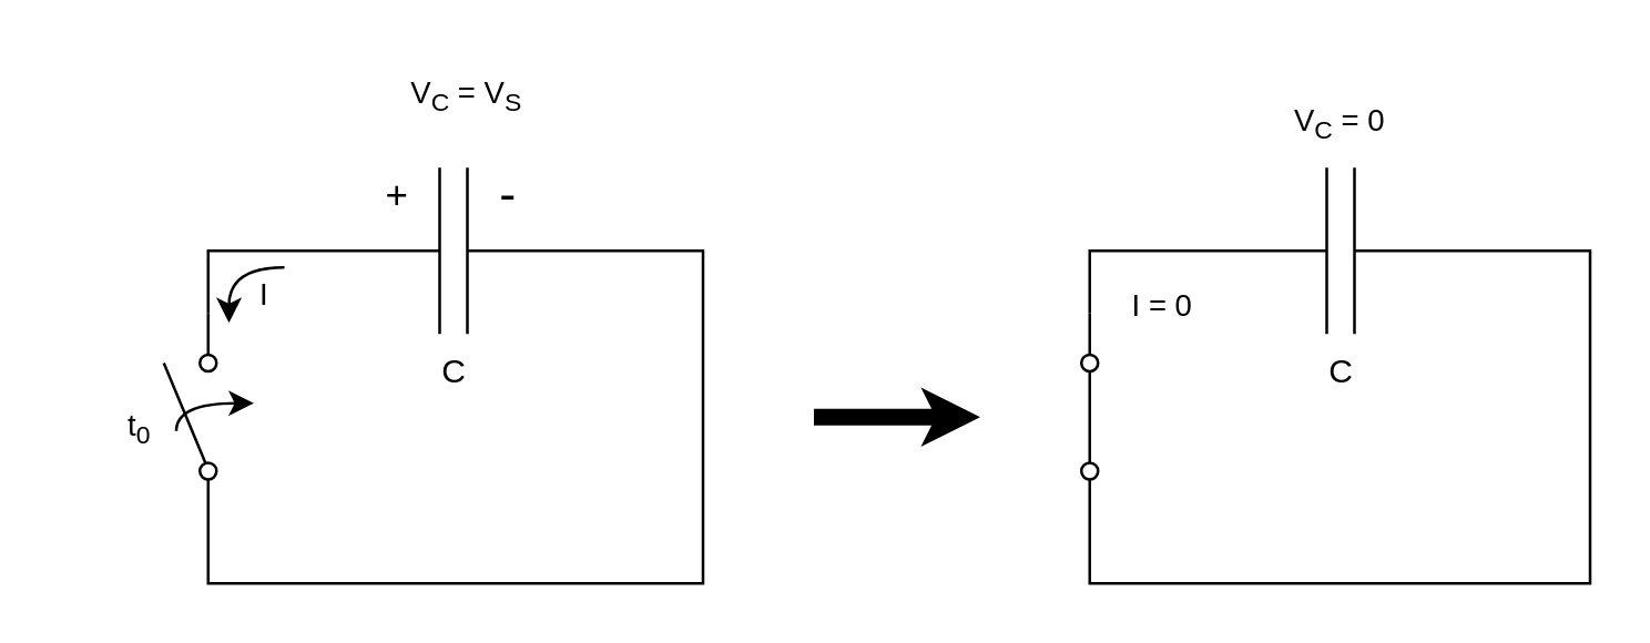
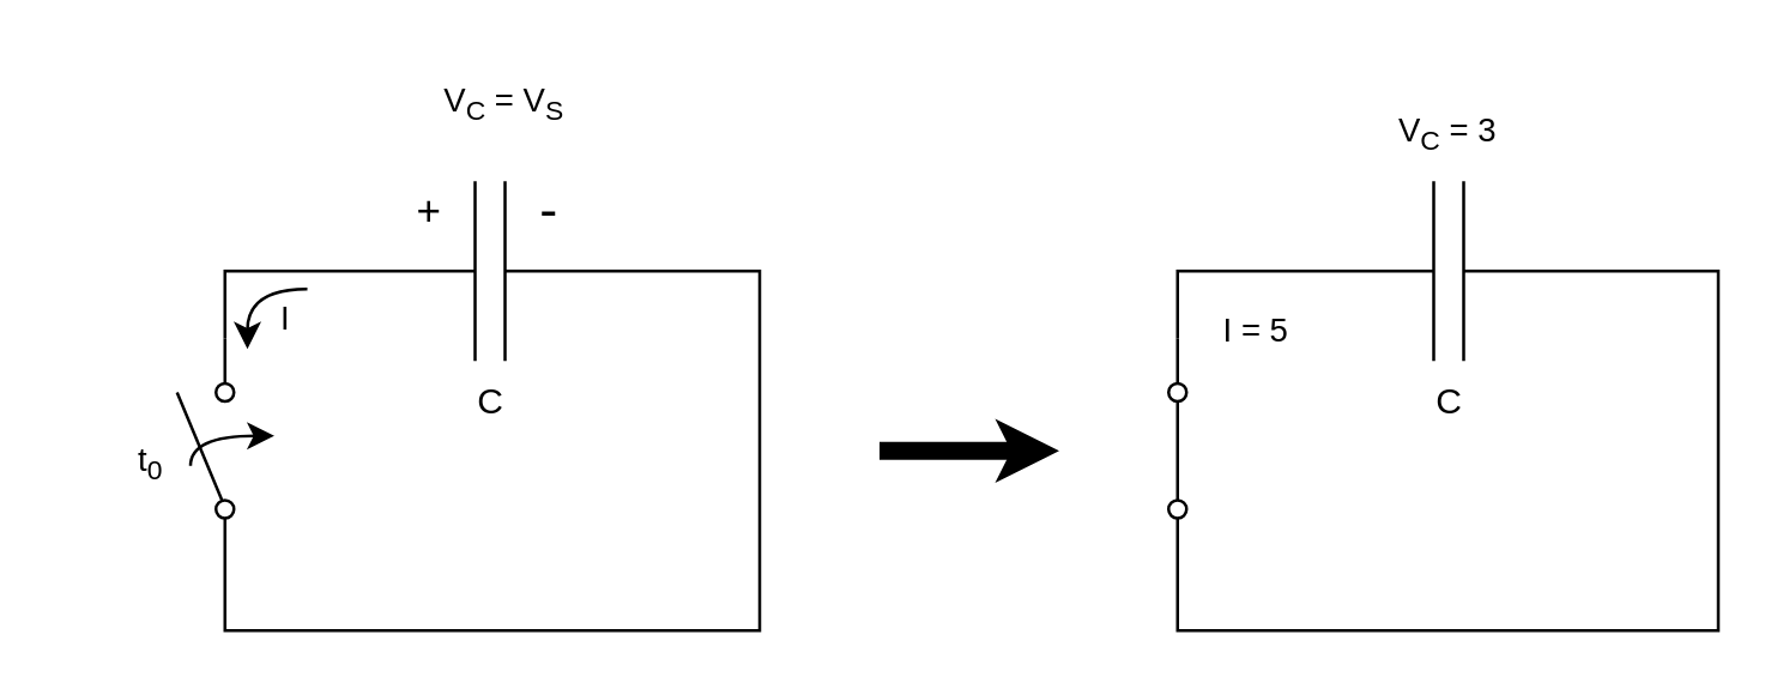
  <mxCell id="0" />
  <mxCell id="1" parent="0" />
- <mxCell id="2" value="V&lt;sub&gt;C&lt;/sub&gt;&amp;nbsp;= 0" style="text;html=1;whiteSpace=wrap;strokeColor=none;fillColor=none;align=center;verticalAlign=middle;rounded=0;fontFamily=Helvetica;fontSize=11;fontColor=default;labelBackgroundColor=default;convertToSvg=1;" parent="1" vertex="1"><mxGeometry x="453" y="30" width="60" height="30" as="geometry" /></mxCell>
+ <mxCell id="2" value="V&lt;sub&gt;C&lt;/sub&gt;&amp;nbsp;= 3" style="text;html=1;whiteSpace=wrap;strokeColor=none;fillColor=none;align=center;verticalAlign=middle;rounded=0;fontFamily=Helvetica;fontSize=11;fontColor=default;labelBackgroundColor=default;convertToSvg=1;" parent="1" vertex="1"><mxGeometry x="453" y="30" width="60" height="30" as="geometry" /></mxCell>
  <mxCell id="3" value="V&lt;sub&gt;C&lt;/sub&gt;&amp;nbsp;= V&lt;sub&gt;S&lt;/sub&gt;" style="text;html=1;whiteSpace=wrap;strokeColor=none;fillColor=none;align=center;verticalAlign=middle;rounded=0;fontFamily=Helvetica;fontSize=11;fontColor=default;labelBackgroundColor=default;convertToSvg=1;" parent="1" vertex="1"><mxGeometry x="138" y="20" width="60" height="30" as="geometry" /></mxCell>
- <mxCell id="4" value="I = 0" style="text;html=1;whiteSpace=wrap;strokeColor=none;fillColor=none;align=center;verticalAlign=middle;rounded=0;fontFamily=Helvetica;fontSize=11;fontColor=default;labelBackgroundColor=default;convertToSvg=1;" parent="1" vertex="1"><mxGeometry x="405" y="100" width="28" height="20" as="geometry" /></mxCell>
+ <mxCell id="4" value="I = 5" style="text;html=1;whiteSpace=wrap;strokeColor=none;fillColor=none;align=center;verticalAlign=middle;rounded=0;fontFamily=Helvetica;fontSize=11;fontColor=default;labelBackgroundColor=default;convertToSvg=1;" parent="1" vertex="1"><mxGeometry x="405" y="100" width="28" height="20" as="geometry" /></mxCell>
  <mxCell id="5" value="t&lt;sub&gt;0&lt;/sub&gt;" style="text;html=1;whiteSpace=wrap;strokeColor=none;fillColor=none;align=center;verticalAlign=middle;rounded=0;fontFamily=Helvetica;fontSize=11;fontColor=default;labelBackgroundColor=default;convertToSvg=1;" parent="1" vertex="1"><mxGeometry x="20" y="140" width="60" height="30" as="geometry" /></mxCell>
  <mxCell id="6" value="I" style="text;html=1;whiteSpace=wrap;strokeColor=none;fillColor=none;align=center;verticalAlign=middle;rounded=0;fontFamily=Helvetica;fontSize=11;fontColor=default;labelBackgroundColor=default;convertToSvg=1;" parent="1" vertex="1"><mxGeometry x="81" y="96" width="28" height="20" as="geometry" /></mxCell>
  <mxCell id="7" style="edgeStyle=orthogonalEdgeStyle;rounded=0;orthogonalLoop=1;jettySize=auto;html=1;exitX=1;exitY=0.5;exitDx=0;exitDy=0;exitPerimeter=0;endArrow=none;endFill=0;convertToSvg=1;entryX=0;entryY=0.8;entryDx=0;entryDy=0;" parent="1" source="9" target="10" edge="1"><mxGeometry relative="1" as="geometry"><mxPoint x="213.095" y="210" as="targetPoint" /><Array as="points"><mxPoint x="253" y="90" /><mxPoint x="253" y="210" /><mxPoint x="75" y="210" /></Array></mxGeometry></mxCell>
  <mxCell id="8" style="edgeStyle=orthogonalEdgeStyle;shape=connector;rounded=0;orthogonalLoop=1;jettySize=auto;html=1;exitX=0;exitY=0.5;exitDx=0;exitDy=0;exitPerimeter=0;entryX=1;entryY=0.8;entryDx=0;entryDy=0;strokeColor=default;align=center;verticalAlign=middle;fontFamily=Helvetica;fontSize=11;fontColor=default;labelBackgroundColor=default;endArrow=none;endFill=0;convertToSvg=1;" parent="1" source="9" target="10" edge="1"><mxGeometry relative="1" as="geometry" /></mxCell>
  <mxCell id="9" value="C" style="pointerEvents=1;verticalLabelPosition=bottom;shadow=0;dashed=0;align=center;html=1;verticalAlign=top;shape=mxgraph.electrical.capacitors.capacitor_1;convertToSvg=1;" parent="1" vertex="1"><mxGeometry x="113" y="60" width="100" height="60" as="geometry" /></mxCell>
  <mxCell id="10" value="" style="html=1;shape=mxgraph.electrical.electro-mechanical.singleSwitch;aspect=fixed;elSwitchState=off;fontFamily=Helvetica;fontSize=11;fontColor=default;labelBackgroundColor=default;rotation=-90;convertToSvg=1;" parent="1" vertex="1"><mxGeometry x="31" y="140" width="75" height="20" as="geometry" /></mxCell>
  <mxCell id="11" value="" style="curved=1;endArrow=classic;html=1;rounded=0;strokeColor=default;align=center;verticalAlign=middle;fontFamily=Helvetica;fontSize=11;fontColor=default;labelBackgroundColor=default;edgeStyle=orthogonalEdgeStyle;convertToSvg=1;" parent="1" edge="1"><mxGeometry width="50" height="50" relative="1" as="geometry"><mxPoint x="63" y="155" as="sourcePoint" /><mxPoint x="91" y="145" as="targetPoint" /><Array as="points"><mxPoint x="63" y="145" /></Array></mxGeometry></mxCell>
  <mxCell id="12" style="edgeStyle=orthogonalEdgeStyle;rounded=0;orthogonalLoop=1;jettySize=auto;html=1;exitX=1;exitY=0.5;exitDx=0;exitDy=0;exitPerimeter=0;endArrow=none;endFill=0;convertToSvg=1;" parent="1" source="13" edge="1"><mxGeometry relative="1" as="geometry"><mxPoint x="433" y="210" as="targetPoint" /><Array as="points"><mxPoint x="573" y="90" /><mxPoint x="573" y="210" /></Array></mxGeometry></mxCell>
  <mxCell id="13" value="C" style="pointerEvents=1;verticalLabelPosition=bottom;shadow=0;dashed=0;align=center;html=1;verticalAlign=top;shape=mxgraph.electrical.capacitors.capacitor_1;convertToSvg=1;" parent="1" vertex="1"><mxGeometry x="433" y="60" width="100" height="60" as="geometry" /></mxCell>
  <mxCell id="14" value="" style="html=1;shape=mxgraph.electrical.electro-mechanical.singleSwitch;aspect=fixed;elSwitchState=on;fontFamily=Helvetica;fontSize=11;fontColor=default;labelBackgroundColor=default;rotation=-90;convertToSvg=1;" parent="1" vertex="1"><mxGeometry x="349" y="140" width="75" height="20" as="geometry" /></mxCell>
  <mxCell id="15" style="edgeStyle=orthogonalEdgeStyle;shape=connector;rounded=0;orthogonalLoop=1;jettySize=auto;html=1;exitX=0;exitY=0.8;exitDx=0;exitDy=0;entryX=1;entryY=0.5;entryDx=0;entryDy=0;entryPerimeter=0;strokeColor=default;align=center;verticalAlign=middle;fontFamily=Helvetica;fontSize=11;fontColor=default;labelBackgroundColor=default;endArrow=none;endFill=0;convertToSvg=1;" parent="1" source="14" edge="1"><mxGeometry relative="1" as="geometry"><mxPoint x="433" y="210" as="targetPoint" /><Array as="points"><mxPoint x="393" y="210" /></Array></mxGeometry></mxCell>
  <mxCell id="16" style="edgeStyle=orthogonalEdgeStyle;shape=connector;rounded=0;orthogonalLoop=1;jettySize=auto;html=1;exitX=1;exitY=0.8;exitDx=0;exitDy=0;entryX=0;entryY=0.5;entryDx=0;entryDy=0;entryPerimeter=0;strokeColor=default;align=center;verticalAlign=middle;fontFamily=Helvetica;fontSize=11;fontColor=default;labelBackgroundColor=default;endArrow=none;endFill=0;convertToSvg=1;" parent="1" source="14" target="13" edge="1"><mxGeometry relative="1" as="geometry" /></mxCell>
  <mxCell id="17" value="" style="edgeStyle=none;orthogonalLoop=1;jettySize=auto;html=1;rounded=0;strokeColor=default;align=center;verticalAlign=middle;fontFamily=Helvetica;fontSize=11;fontColor=default;labelBackgroundColor=default;endArrow=classic;endFill=1;startSize=6;endSize=2;strokeWidth=6;convertToSvg=1;" parent="1" edge="1"><mxGeometry width="80" relative="1" as="geometry"><mxPoint x="293" y="150" as="sourcePoint" /><mxPoint x="353" y="150" as="targetPoint" /><Array as="points" /></mxGeometry></mxCell>
  <mxCell id="18" value="+" style="text;html=1;whiteSpace=wrap;strokeColor=none;fillColor=none;align=center;verticalAlign=middle;rounded=0;fontSize=14;" parent="1" vertex="1"><mxGeometry x="133" y="60" width="20" height="20" as="geometry" /></mxCell>
  <mxCell id="19" value="-" style="text;html=1;whiteSpace=wrap;strokeColor=none;fillColor=none;align=center;verticalAlign=middle;rounded=0;fontSize=18;" parent="1" vertex="1"><mxGeometry x="173" y="60" width="20" height="20" as="geometry" /></mxCell>
  <mxCell id="20" value="" style="curved=1;endArrow=classic;html=1;rounded=0;" parent="1" edge="1"><mxGeometry width="50" height="50" relative="1" as="geometry"><mxPoint x="102" y="96" as="sourcePoint" /><mxPoint x="82" y="116" as="targetPoint" /><Array as="points"><mxPoint x="82" y="96" /></Array></mxGeometry></mxCell>
